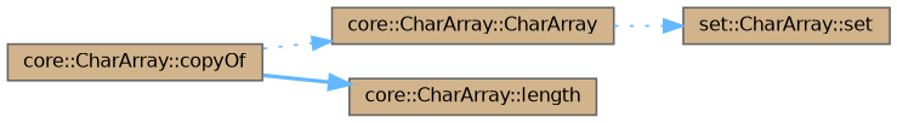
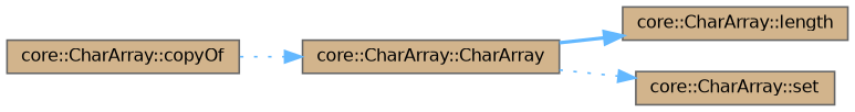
  digraph {
    rankdir=LR
    node [color=grey40 fillcolor=tan fontname=Helvetica fontsize=10 shape=box style=filled]
    edge [color=steelblue1 fontname=Helvetica fontsize=10 labelfontname=Helvetica labelfontsize=10 style=dotted]
    n1 [color=gray40 fontcolor=black height=0.2 label="core::CharArray::copyOf" width=0.4]
    n2 [height=0.2 label="core::CharArray::CharArray" width=0.4]
    n3 [height=0.2 label="core::CharArray::length" width=0.4]
-   n4 [height=0.2 label="set::CharArray::set" width=0.4]
+   n4 [height=0.2 label="core::CharArray::set" width=0.4]
    n1 -> n2
-   n1 -> n3 [style=bold]
+   n2 -> n3 [style=bold]
    n2 -> n4
  }
